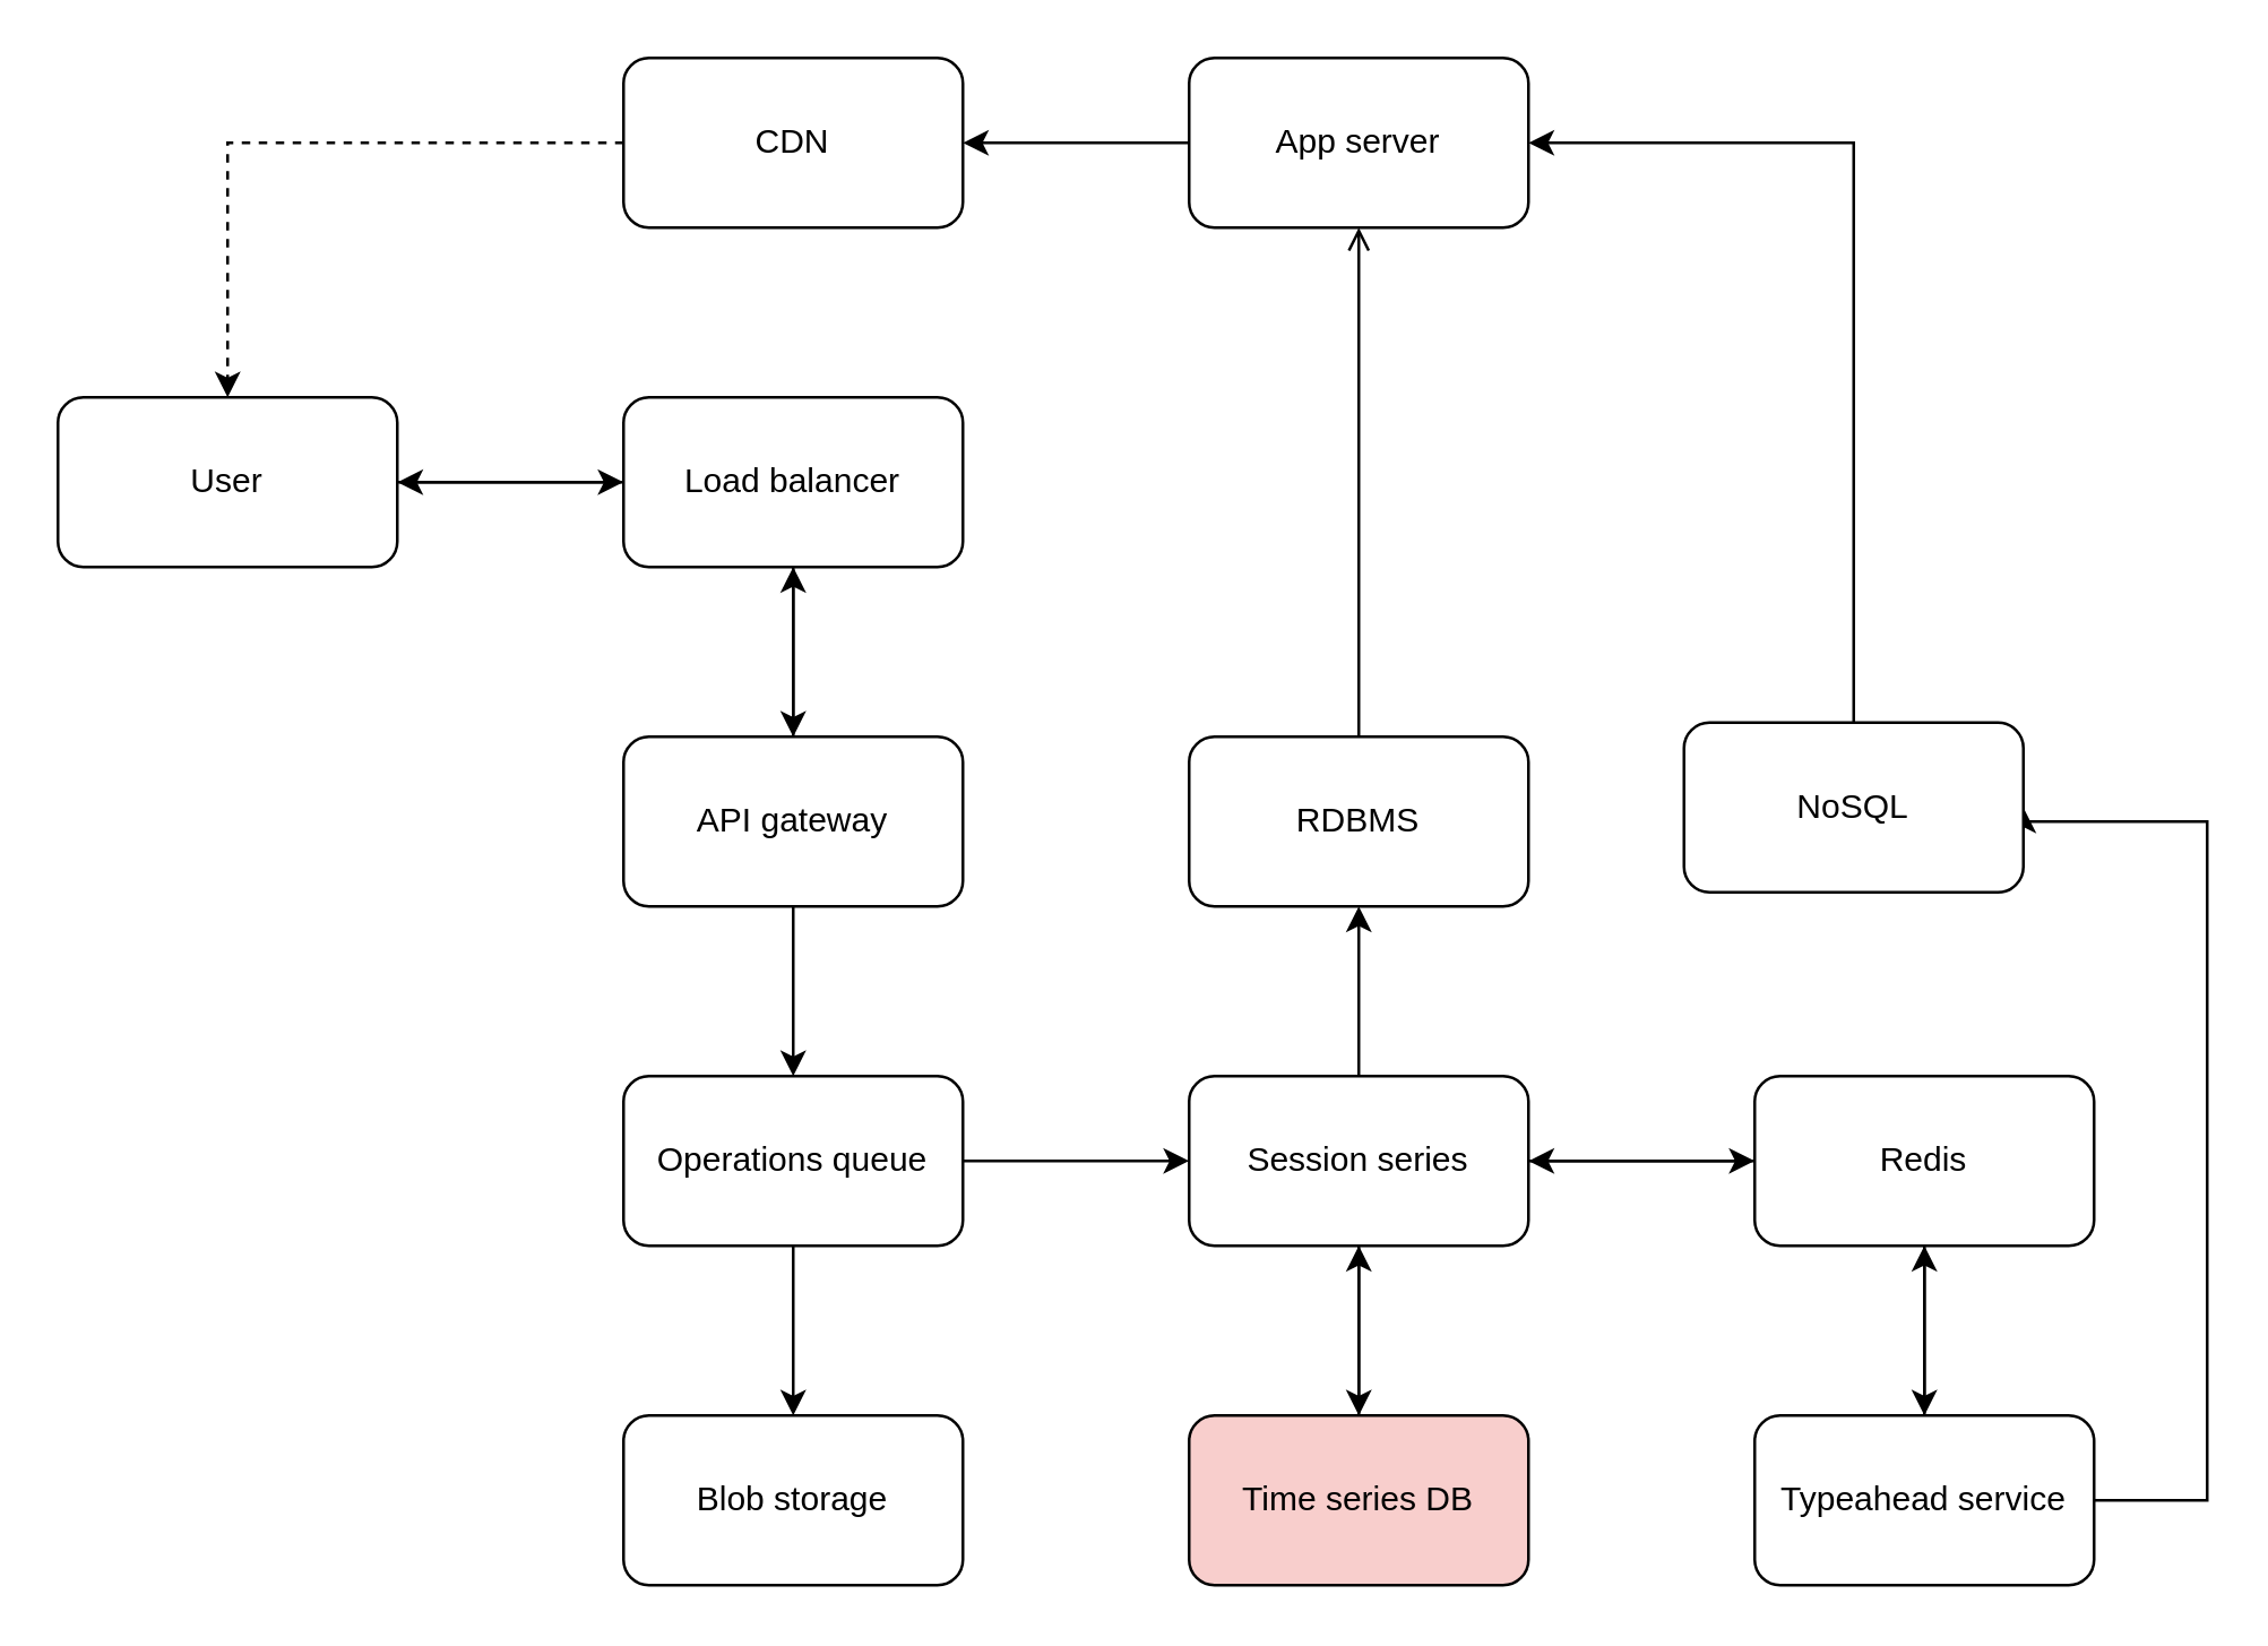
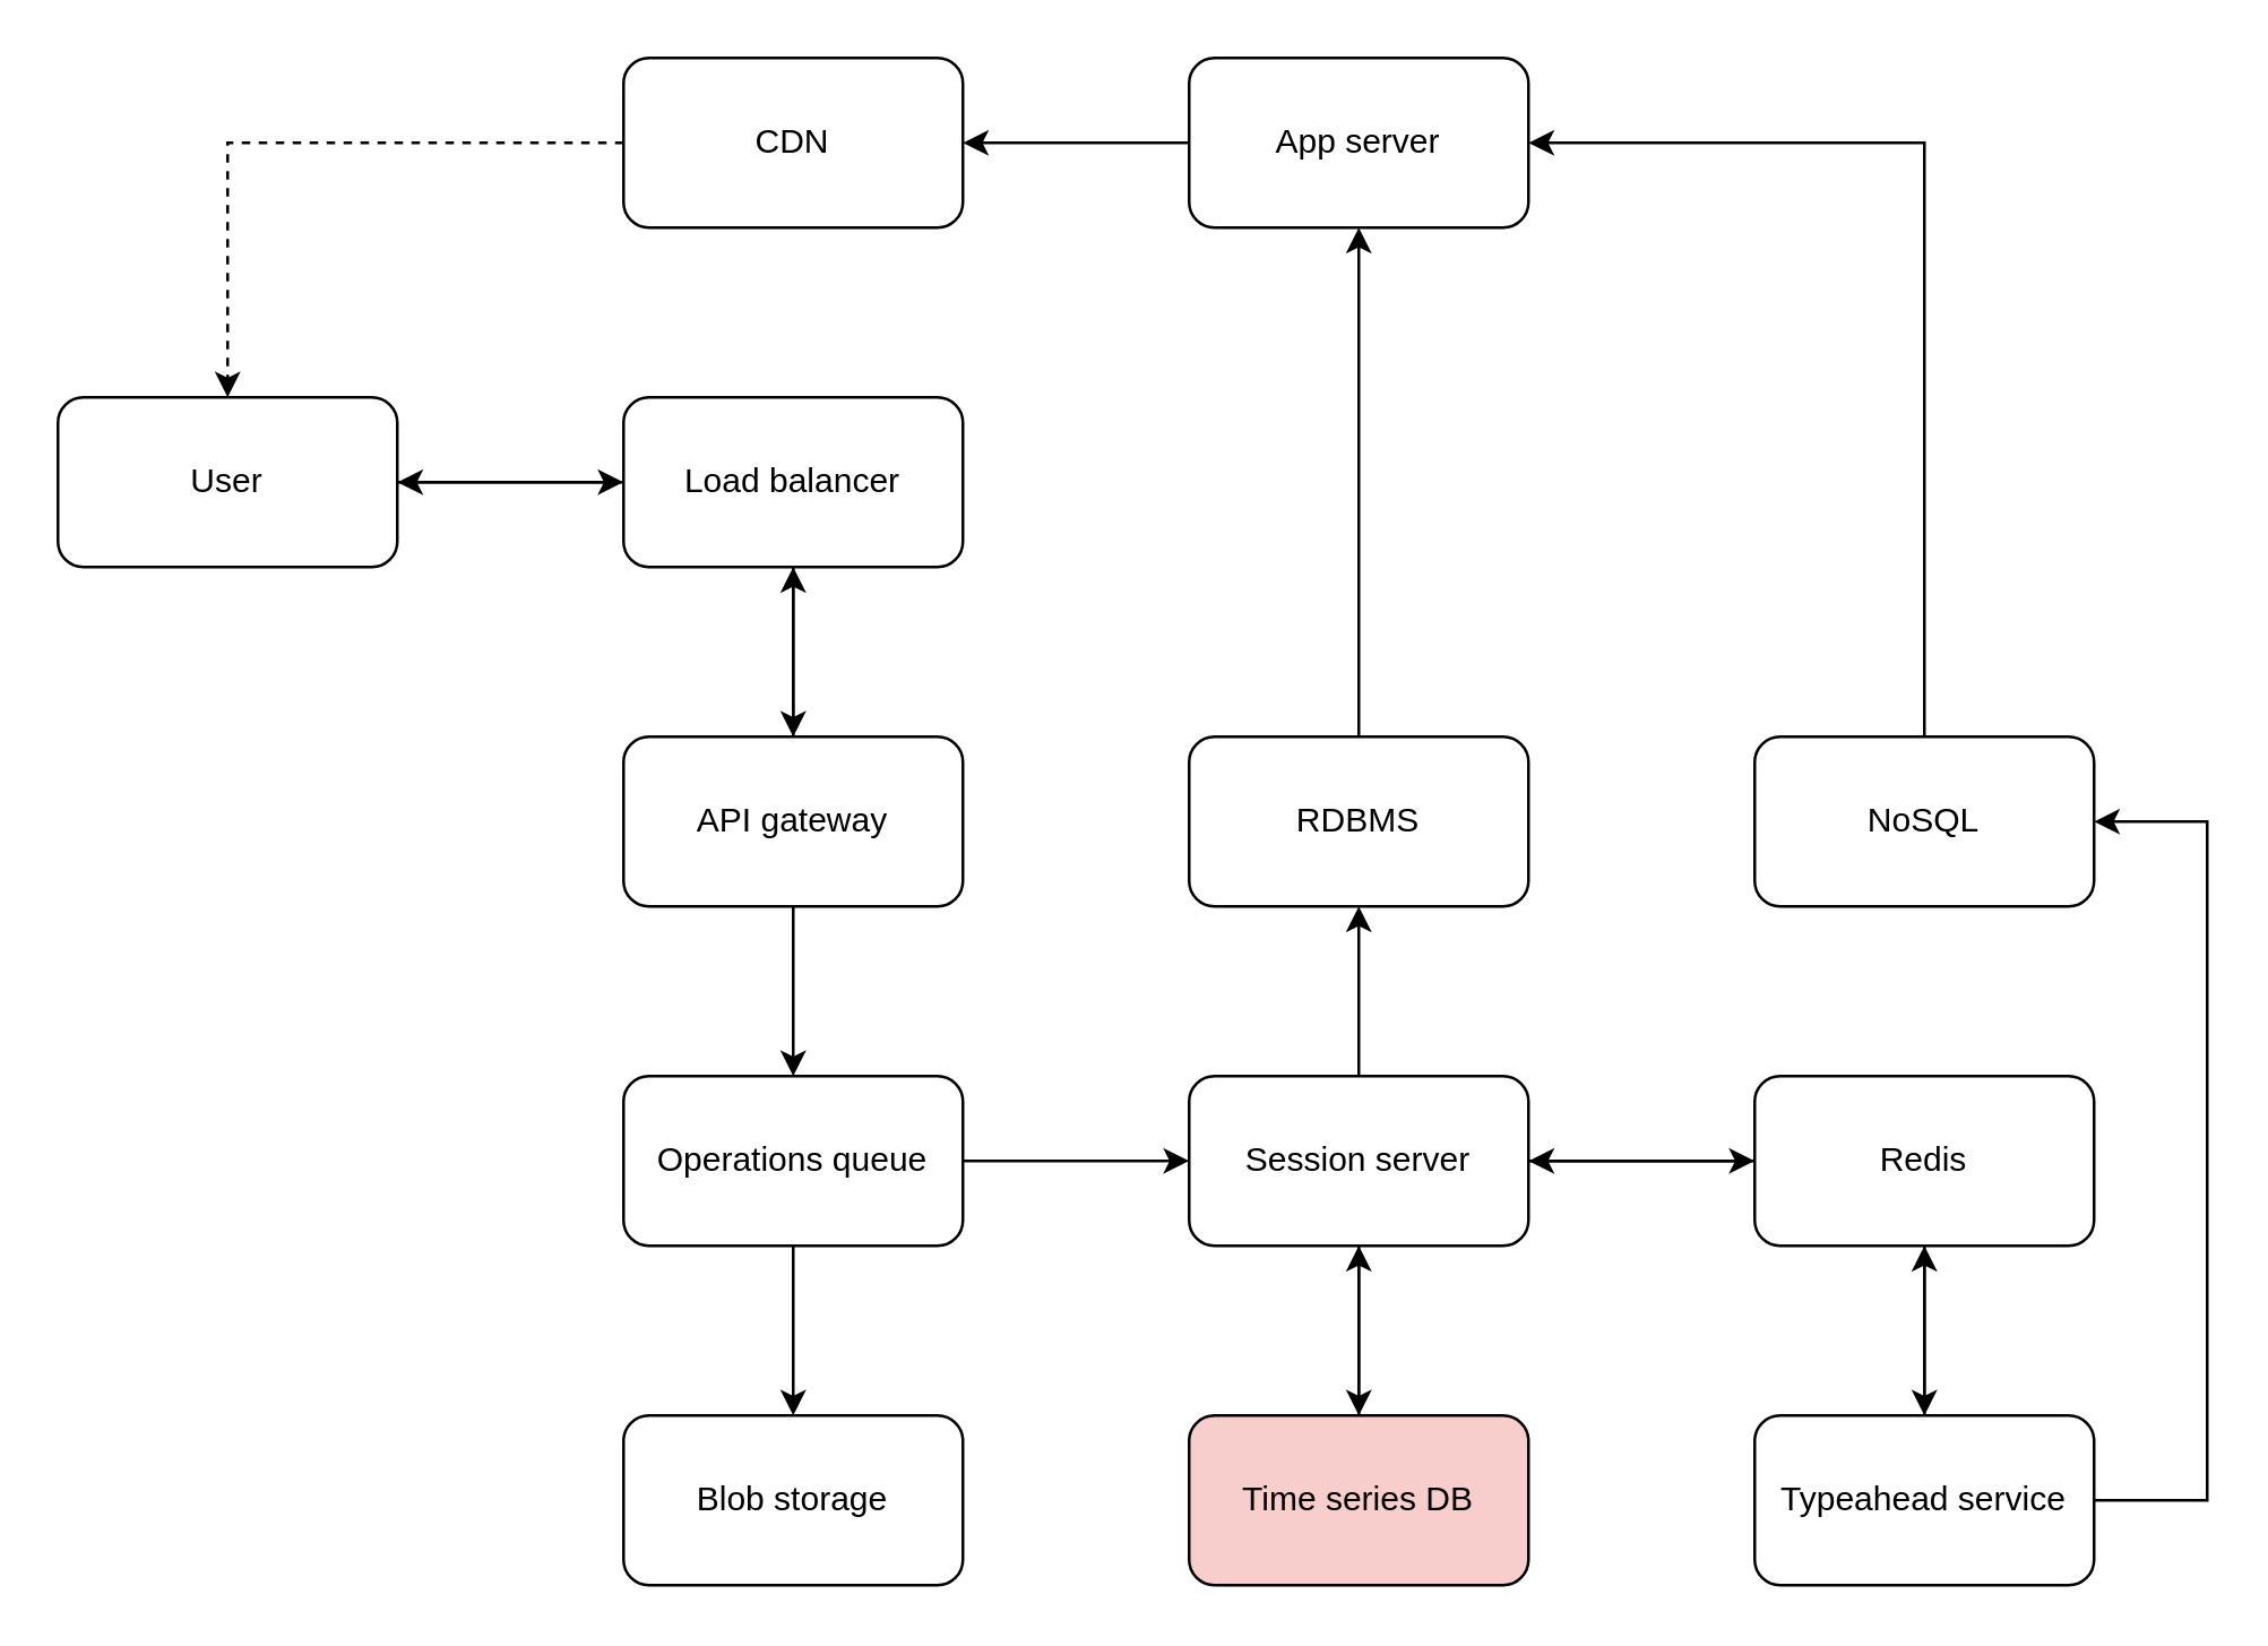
  <mxCell id="0" />
  <mxCell id="1" parent="0" />
  <mxCell id="2" style="edgeStyle=orthogonalEdgeStyle;rounded=0;orthogonalLoop=1;jettySize=auto;html=1;exitX=1;exitY=0.5;exitDx=0;exitDy=0;entryX=0;entryY=0.5;entryDx=0;entryDy=0;" parent="1" source="3" target="6" edge="1"><mxGeometry relative="1" as="geometry" /></mxCell>
  <mxCell id="3" value="User" style="rounded=1;whiteSpace=wrap;html=1;" parent="1" vertex="1"><mxGeometry x="20" y="140" width="120" height="60" as="geometry" /></mxCell>
  <mxCell id="4" style="edgeStyle=orthogonalEdgeStyle;rounded=0;orthogonalLoop=1;jettySize=auto;html=1;exitX=0;exitY=0.5;exitDx=0;exitDy=0;entryX=1;entryY=0.5;entryDx=0;entryDy=0;" edge="1" parent="1" source="6" target="3"><mxGeometry relative="1" as="geometry" /></mxCell>
  <mxCell id="5" style="edgeStyle=orthogonalEdgeStyle;rounded=0;orthogonalLoop=1;jettySize=auto;html=1;exitX=0.5;exitY=1;exitDx=0;exitDy=0;entryX=0.5;entryY=0;entryDx=0;entryDy=0;" edge="1" parent="1" source="6" target="9"><mxGeometry relative="1" as="geometry" /></mxCell>
  <mxCell id="6" value="Load balancer" style="rounded=1;whiteSpace=wrap;html=1;" parent="1" vertex="1"><mxGeometry x="220" y="140" width="120" height="60" as="geometry" /></mxCell>
  <mxCell id="7" style="edgeStyle=orthogonalEdgeStyle;rounded=0;orthogonalLoop=1;jettySize=auto;html=1;exitX=0.5;exitY=0;exitDx=0;exitDy=0;entryX=0.5;entryY=1;entryDx=0;entryDy=0;" edge="1" parent="1" source="9" target="6"><mxGeometry relative="1" as="geometry" /></mxCell>
  <mxCell id="8" style="edgeStyle=orthogonalEdgeStyle;rounded=0;orthogonalLoop=1;jettySize=auto;html=1;exitX=0.5;exitY=1;exitDx=0;exitDy=0;entryX=0.5;entryY=0;entryDx=0;entryDy=0;" edge="1" parent="1" source="9" target="16"><mxGeometry relative="1" as="geometry" /></mxCell>
  <mxCell id="9" value="API gateway" style="rounded=1;whiteSpace=wrap;html=1;" parent="1" vertex="1"><mxGeometry x="220" y="260" width="120" height="60" as="geometry" /></mxCell>
  <mxCell id="10" style="edgeStyle=orthogonalEdgeStyle;rounded=0;orthogonalLoop=1;jettySize=auto;html=1;exitX=0;exitY=0.5;exitDx=0;exitDy=0;entryX=1;entryY=0.5;entryDx=0;entryDy=0;" parent="1" source="11" target="13" edge="1"><mxGeometry relative="1" as="geometry" /></mxCell>
  <mxCell id="11" value="App server" style="rounded=1;whiteSpace=wrap;html=1;" parent="1" vertex="1"><mxGeometry x="420" y="20" width="120" height="60" as="geometry" /></mxCell>
  <mxCell id="12" style="edgeStyle=orthogonalEdgeStyle;rounded=0;orthogonalLoop=1;jettySize=auto;html=1;exitX=0;exitY=0.5;exitDx=0;exitDy=0;entryX=0.5;entryY=0;entryDx=0;entryDy=0;dashed=1;" parent="1" source="13" target="3" edge="1"><mxGeometry relative="1" as="geometry" /></mxCell>
  <mxCell id="13" value="CDN" style="rounded=1;whiteSpace=wrap;html=1;" parent="1" vertex="1"><mxGeometry x="220" y="20" width="120" height="60" as="geometry" /></mxCell>
  <mxCell id="14" style="edgeStyle=orthogonalEdgeStyle;rounded=0;orthogonalLoop=1;jettySize=auto;html=1;exitX=1;exitY=0.5;exitDx=0;exitDy=0;entryX=0;entryY=0.5;entryDx=0;entryDy=0;" edge="1" parent="1" source="16" target="20"><mxGeometry relative="1" as="geometry" /></mxCell>
  <mxCell id="15" style="edgeStyle=orthogonalEdgeStyle;rounded=0;orthogonalLoop=1;jettySize=auto;html=1;exitX=0.5;exitY=1;exitDx=0;exitDy=0;entryX=0.5;entryY=0;entryDx=0;entryDy=0;" edge="1" parent="1" source="16" target="21"><mxGeometry relative="1" as="geometry" /></mxCell>
  <mxCell id="16" value="Operations queue" style="rounded=1;whiteSpace=wrap;html=1;" parent="1" vertex="1"><mxGeometry x="220" y="380" width="120" height="60" as="geometry" /></mxCell>
  <mxCell id="17" style="edgeStyle=orthogonalEdgeStyle;rounded=0;orthogonalLoop=1;jettySize=auto;html=1;exitX=0.5;exitY=1;exitDx=0;exitDy=0;entryX=0.5;entryY=0;entryDx=0;entryDy=0;" edge="1" parent="1" source="20" target="23"><mxGeometry relative="1" as="geometry" /></mxCell>
  <mxCell id="18" style="edgeStyle=orthogonalEdgeStyle;rounded=0;orthogonalLoop=1;jettySize=auto;html=1;exitX=1;exitY=0.5;exitDx=0;exitDy=0;entryX=0;entryY=0.5;entryDx=0;entryDy=0;" edge="1" parent="1" source="20" target="26"><mxGeometry relative="1" as="geometry" /></mxCell>
  <mxCell id="19" style="edgeStyle=orthogonalEdgeStyle;rounded=0;orthogonalLoop=1;jettySize=auto;html=1;exitX=0.5;exitY=0;exitDx=0;exitDy=0;" edge="1" parent="1" source="20" target="31"><mxGeometry relative="1" as="geometry" /></mxCell>
- <mxCell id="20" value="Session series" style="rounded=1;whiteSpace=wrap;html=1;" parent="1" vertex="1"><mxGeometry x="420" y="380" width="120" height="60" as="geometry" /></mxCell>
+ <mxCell id="20" value="Session server" style="rounded=1;whiteSpace=wrap;html=1;" parent="1" vertex="1"><mxGeometry x="420" y="380" width="120" height="60" as="geometry" /></mxCell>
  <mxCell id="21" value="Blob storage" style="rounded=1;whiteSpace=wrap;html=1;" parent="1" vertex="1"><mxGeometry x="220" y="500" width="120" height="60" as="geometry" /></mxCell>
  <mxCell id="22" style="edgeStyle=orthogonalEdgeStyle;rounded=0;orthogonalLoop=1;jettySize=auto;html=1;exitX=0.5;exitY=0;exitDx=0;exitDy=0;entryX=0.5;entryY=1;entryDx=0;entryDy=0;" edge="1" parent="1" source="23" target="20"><mxGeometry relative="1" as="geometry" /></mxCell>
  <mxCell id="23" value="Time series DB" style="rounded=1;whiteSpace=wrap;html=1;fillColor=#f8cecc;" parent="1" vertex="1"><mxGeometry x="420" y="500" width="120" height="60" as="geometry" /></mxCell>
  <mxCell id="24" style="edgeStyle=orthogonalEdgeStyle;rounded=0;orthogonalLoop=1;jettySize=auto;html=1;exitX=0;exitY=0.5;exitDx=0;exitDy=0;" edge="1" parent="1" source="26"><mxGeometry relative="1" as="geometry"><mxPoint x="540" y="410" as="targetPoint" /></mxGeometry></mxCell>
  <mxCell id="25" style="edgeStyle=orthogonalEdgeStyle;rounded=0;orthogonalLoop=1;jettySize=auto;html=1;exitX=0.5;exitY=1;exitDx=0;exitDy=0;entryX=0.5;entryY=0;entryDx=0;entryDy=0;" edge="1" parent="1" source="26" target="29"><mxGeometry relative="1" as="geometry" /></mxCell>
  <mxCell id="26" value="Redis" style="rounded=1;whiteSpace=wrap;html=1;" vertex="1" parent="1"><mxGeometry x="620" y="380" width="120" height="60" as="geometry" /></mxCell>
  <mxCell id="27" style="edgeStyle=orthogonalEdgeStyle;rounded=0;orthogonalLoop=1;jettySize=auto;html=1;exitX=0.5;exitY=0;exitDx=0;exitDy=0;entryX=0.5;entryY=1;entryDx=0;entryDy=0;" edge="1" parent="1" source="29" target="26"><mxGeometry relative="1" as="geometry" /></mxCell>
  <mxCell id="28" style="edgeStyle=orthogonalEdgeStyle;rounded=0;orthogonalLoop=1;jettySize=auto;html=1;exitX=1;exitY=0.5;exitDx=0;exitDy=0;entryX=1;entryY=0.5;entryDx=0;entryDy=0;" edge="1" parent="1" source="29" target="33"><mxGeometry relative="1" as="geometry"><Array as="points"><mxPoint x="780" y="530" /><mxPoint x="780" y="290" /></Array></mxGeometry></mxCell>
  <mxCell id="29" value="Typeahead service" style="rounded=1;whiteSpace=wrap;html=1;" vertex="1" parent="1"><mxGeometry x="620" y="500" width="120" height="60" as="geometry" /></mxCell>
- <mxCell id="30" style="edgeStyle=orthogonalEdgeStyle;rounded=0;orthogonalLoop=1;jettySize=auto;html=1;exitX=0.5;exitY=0;exitDx=0;exitDy=0;entryX=0.5;entryY=1;entryDx=0;entryDy=0;endArrow=open;" edge="1" parent="1" source="31" target="11"><mxGeometry relative="1" as="geometry" /></mxCell>
+ <mxCell id="30" style="edgeStyle=orthogonalEdgeStyle;rounded=0;orthogonalLoop=1;jettySize=auto;html=1;exitX=0.5;exitY=0;exitDx=0;exitDy=0;entryX=0.5;entryY=1;entryDx=0;entryDy=0;" edge="1" parent="1" source="31" target="11"><mxGeometry relative="1" as="geometry" /></mxCell>
  <mxCell id="31" value="RDBMS" style="rounded=1;whiteSpace=wrap;html=1;" vertex="1" parent="1"><mxGeometry x="420" y="260" width="120" height="60" as="geometry" /></mxCell>
  <mxCell id="32" style="edgeStyle=orthogonalEdgeStyle;rounded=0;orthogonalLoop=1;jettySize=auto;html=1;exitX=0.5;exitY=0;exitDx=0;exitDy=0;entryX=1;entryY=0.5;entryDx=0;entryDy=0;" edge="1" parent="1" source="33" target="11"><mxGeometry relative="1" as="geometry" /></mxCell>
- <mxCell id="33" value="NoSQL" style="rounded=1;whiteSpace=wrap;html=1;" vertex="1" parent="1"><mxGeometry x="595" y="255" width="120" height="60" as="geometry" /></mxCell>
+ <mxCell id="33" value="NoSQL" style="rounded=1;whiteSpace=wrap;html=1;" vertex="1" parent="1"><mxGeometry x="620" y="260" width="120" height="60" as="geometry" /></mxCell>
